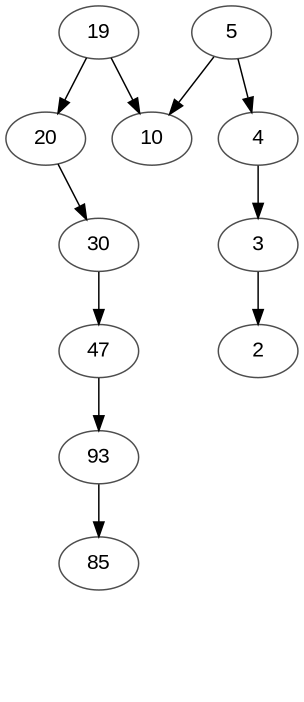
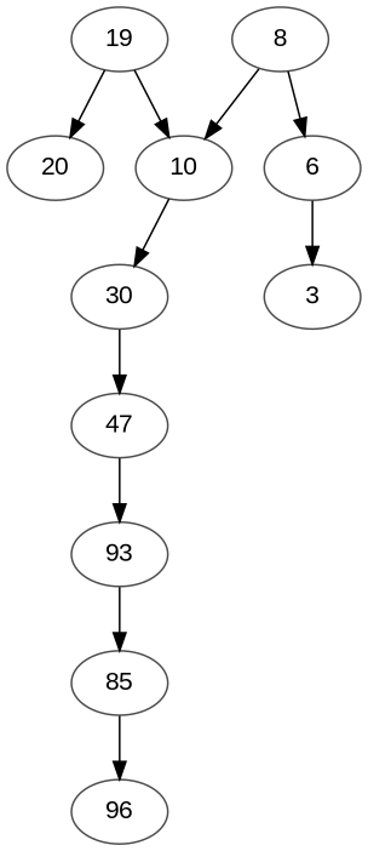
  digraph {
    node [color=gray30 fontname=Arial style=rounded]
    19
    20
    10
-   5
-   4
+   5 [label=8]
+   4 [label=6]
    30
    3
-   2
    47
    n10 [label=93]
    85
+   96
    19 -> 20
    19 -> 10
-   20 -> 30
+   10 -> 30
    5 -> 10
    5 -> 4
    4 -> 3
    30 -> 47
-   3 -> 2
    47 -> n10
    n10 -> 85
+   85 -> 96
  }
